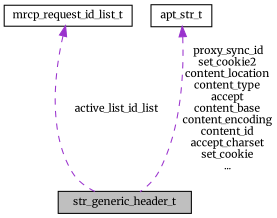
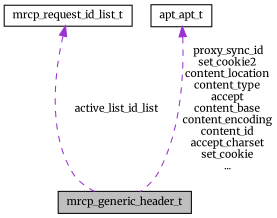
  digraph {
    fontname=Merriweather
    node [color=black fillcolor=white fontname=Merriweather fontsize=10 shape=record style=filled]
    edge [color=darkorchid3 dir=back fontname=Merriweather fontsize=10 labelfontname=Helvetica labelfontsize=10 style=dashed]
-   n1 [fillcolor=grey75 fontcolor=black height=0.2 label=str_generic_header_t width=0.4]
+   n1 [fillcolor=grey75 fontcolor=black height=0.2 label=mrcp_generic_header_t width=0.4]
    n2 [height=0.2 label=mrcp_request_id_list_t width=0.4]
-   n3 [height=0.2 label=apt_str_t width=0.4]
+   n3 [height=0.2 label=apt_apt_t width=0.4]
    n2 -> n1 [label=" active_list_id_list"]
    n3 -> n1 [label=" proxy_sync_id\nset_cookie2\ncontent_location\ncontent_type\naccept\ncontent_base\ncontent_encoding\ncontent_id\naccept_charset\nset_cookie\n..."]
  }
